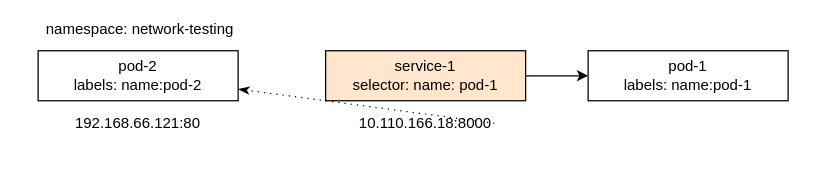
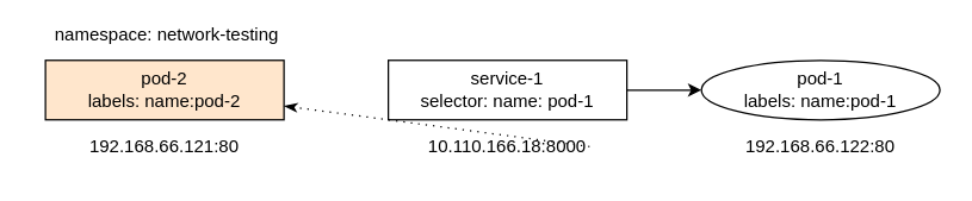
  <mxCell id="0" />
  <mxCell id="1" parent="0" />
  <mxCell id="2" value="&#10;&amp;nbsp;namespace: network-testing&#10;&#10;" style="text;html=1;strokeColor=none;fillColor=none;align=center;verticalAlign=middle;whiteSpace=wrap;rounded=0;" vertex="1" parent="1"><mxGeometry x="20" y="20" width="180" height="20" as="geometry" /></mxCell>
- <mxCell id="3" value="&lt;div&gt;pod-2&lt;/div&gt;&lt;div&gt;labels: name:pod-2&lt;/div&gt;" style="rounded=0;whiteSpace=wrap;html=1;" vertex="1" parent="1"><mxGeometry x="30" y="40" width="160" height="40" as="geometry" /></mxCell>
- <mxCell id="4" value="&lt;div&gt;service-1&lt;/div&gt;&lt;div&gt;selector: name: pod-1&lt;br&gt;&lt;/div&gt;" style="rounded=0;whiteSpace=wrap;html=1;fillColor=#ffe6cc;" vertex="1" parent="1"><mxGeometry x="260" y="40" width="160" height="40" as="geometry" /></mxCell>
- <mxCell id="5" value="&lt;div&gt;pod-1&lt;/div&gt;&lt;div&gt;labels: name:pod-1&lt;/div&gt;" style="rounded=0;whiteSpace=wrap;html=1;" vertex="1" parent="1"><mxGeometry x="470" y="40" width="160" height="40" as="geometry" /></mxCell>
+ <mxCell id="3" value="&lt;div&gt;pod-2&lt;/div&gt;&lt;div&gt;labels: name:pod-2&lt;/div&gt;" style="rounded=0;whiteSpace=wrap;html=1;fillColor=#ffe6cc;" vertex="1" parent="1"><mxGeometry x="30" y="40" width="160" height="40" as="geometry" /></mxCell>
+ <mxCell id="4" value="&lt;div&gt;service-1&lt;/div&gt;&lt;div&gt;selector: name: pod-1&lt;br&gt;&lt;/div&gt;" style="rounded=0;whiteSpace=wrap;html=1;" vertex="1" parent="1"><mxGeometry x="260" y="40" width="160" height="40" as="geometry" /></mxCell>
+ <mxCell id="5" value="&lt;div&gt;pod-1&lt;/div&gt;&lt;div&gt;labels: name:pod-1&lt;/div&gt;" style="ellipse;whiteSpace=wrap;html=1;" vertex="1" parent="1"><mxGeometry x="470" y="40" width="160" height="40" as="geometry" /></mxCell>
  <mxCell id="6" value="" style="edgeStyle=orthogonalEdgeStyle;rounded=0;orthogonalLoop=1;jettySize=auto;html=1;" edge="1" parent="1" source="4" target="5"><mxGeometry relative="1" as="geometry" /></mxCell>
  <mxCell id="7" value="192.168.66.121:80" style="text;html=1;strokeColor=none;fillColor=none;align=center;verticalAlign=middle;whiteSpace=wrap;rounded=0;" vertex="1" parent="1"><mxGeometry x="55" y="83" width="110" height="30" as="geometry" /></mxCell>
+ <mxCell id="8" value="192.168.66.122:80" style="text;html=1;strokeColor=none;fillColor=none;align=center;verticalAlign=middle;whiteSpace=wrap;rounded=0;" vertex="1" parent="1"><mxGeometry x="495" y="83" width="110" height="30" as="geometry" /></mxCell>
  <mxCell id="9" value="10.110.166.18:8000" style="text;html=1;strokeColor=none;fillColor=none;align=center;verticalAlign=middle;whiteSpace=wrap;rounded=0;" vertex="1" parent="1"><mxGeometry x="285" y="83" width="110" height="30" as="geometry" /></mxCell>
  <mxCell id="10" value="" style="endArrow=classicThin;html=1;rounded=0;exitX=1;exitY=0.5;exitDx=0;exitDy=0;dashed=1;dashPattern=1 4;endFill=1;" edge="1" parent="1" source="9" target="3"><mxGeometry width="50" height="50" relative="1" as="geometry"><mxPoint x="385" y="243" as="sourcePoint" /><mxPoint x="435" y="193" as="targetPoint" /></mxGeometry></mxCell>
